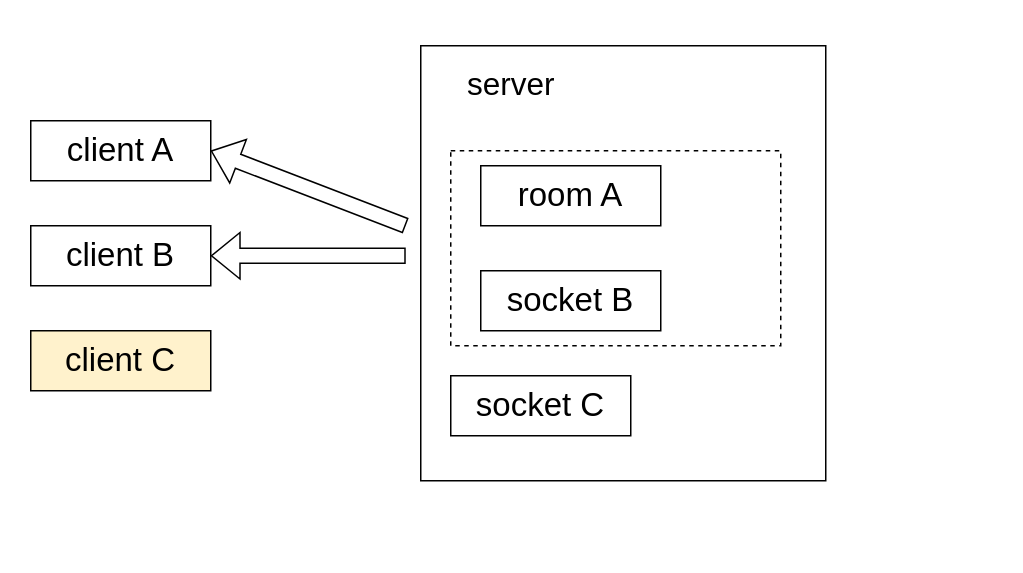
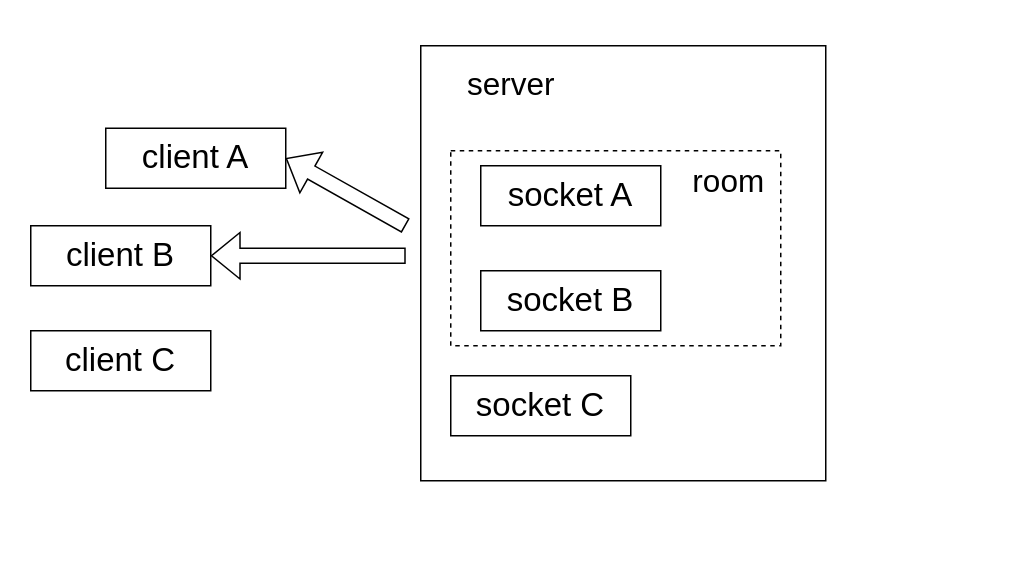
  <mxCell id="0" />
  <mxCell id="1" parent="0" />
- <mxCell id="2" value="&lt;font style=&quot;font-size: 22px;&quot;&gt;client A&lt;/font&gt;" style="rounded=0;whiteSpace=wrap;html=1;" vertex="1" parent="1"><mxGeometry x="20" y="80" width="120" height="40" as="geometry" /></mxCell>
+ <mxCell id="2" value="&lt;font style=&quot;font-size: 22px;&quot;&gt;client A&lt;/font&gt;" style="rounded=0;whiteSpace=wrap;html=1;" vertex="1" parent="1"><mxGeometry x="70" y="85" width="120" height="40" as="geometry" /></mxCell>
  <mxCell id="3" value="" style="group" vertex="1" connectable="0" parent="1"><mxGeometry x="280" y="20" width="380" height="340" as="geometry" /></mxCell>
  <mxCell id="4" value="" style="rounded=0;whiteSpace=wrap;html=1;align=left;" vertex="1" parent="3"><mxGeometry y="10" width="270" height="290" as="geometry" /></mxCell>
  <mxCell id="5" value="&lt;font style=&quot;font-size: 21px;&quot;&gt;server&lt;/font&gt;" style="text;html=1;align=center;verticalAlign=middle;resizable=0;points=[];autosize=1;strokeColor=none;fillColor=none;" vertex="1" parent="3"><mxGeometry x="20" y="15" width="80" height="40" as="geometry" /></mxCell>
  <mxCell id="6" value="" style="rounded=0;whiteSpace=wrap;html=1;dashed=1;" vertex="1" parent="3"><mxGeometry x="20" y="80" width="220" height="130" as="geometry" /></mxCell>
  <mxCell id="7" value="&lt;font style=&quot;font-size: 22px;&quot;&gt;socket B&lt;/font&gt;" style="rounded=0;whiteSpace=wrap;html=1;" vertex="1" parent="3"><mxGeometry x="40" y="160" width="120" height="40" as="geometry" /></mxCell>
- <mxCell id="8" value="&lt;font style=&quot;font-size: 22px;&quot;&gt;room A&lt;/font&gt;" style="rounded=0;whiteSpace=wrap;html=1;" vertex="1" parent="3"><mxGeometry x="40" y="90" width="120" height="40" as="geometry" /></mxCell>
+ <mxCell id="8" value="&lt;font style=&quot;font-size: 22px;&quot;&gt;socket A&lt;/font&gt;" style="rounded=0;whiteSpace=wrap;html=1;" vertex="1" parent="3"><mxGeometry x="40" y="90" width="120" height="40" as="geometry" /></mxCell>
+ <mxCell id="9" value="&lt;font style=&quot;font-size: 21px;&quot;&gt;room&lt;/font&gt;" style="text;html=1;align=center;verticalAlign=middle;resizable=0;points=[];autosize=1;strokeColor=none;fillColor=none;" vertex="1" parent="3"><mxGeometry x="170" y="80" width="70" height="40" as="geometry" /></mxCell>
  <mxCell id="10" value="&lt;font style=&quot;font-size: 22px;&quot;&gt;socket C&lt;/font&gt;" style="rounded=0;whiteSpace=wrap;html=1;" vertex="1" parent="3"><mxGeometry x="20" y="230" width="120" height="40" as="geometry" /></mxCell>
  <mxCell id="11" value="&lt;font style=&quot;font-size: 22px;&quot;&gt;client B&lt;/font&gt;" style="rounded=0;whiteSpace=wrap;html=1;" vertex="1" parent="1"><mxGeometry x="20" y="150" width="120" height="40" as="geometry" /></mxCell>
- <mxCell id="12" value="&lt;font style=&quot;font-size: 22px;&quot;&gt;client C&lt;/font&gt;" style="rounded=0;whiteSpace=wrap;html=1;fillColor=#fff2cc;" vertex="1" parent="1"><mxGeometry x="20" y="220" width="120" height="40" as="geometry" /></mxCell>
+ <mxCell id="12" value="&lt;font style=&quot;font-size: 22px;&quot;&gt;client C&lt;/font&gt;" style="rounded=0;whiteSpace=wrap;html=1;" vertex="1" parent="1"><mxGeometry x="20" y="220" width="120" height="40" as="geometry" /></mxCell>
  <mxCell id="13" value="" style="shape=flexArrow;endArrow=classic;html=1;rounded=0;entryX=1;entryY=0.5;entryDx=0;entryDy=0;" edge="1" parent="1" target="2"><mxGeometry width="50" height="50" relative="1" as="geometry"><mxPoint x="270" y="150" as="sourcePoint" /><mxPoint x="140" y="90" as="targetPoint" /></mxGeometry></mxCell>
  <mxCell id="14" value="" style="shape=flexArrow;endArrow=classic;html=1;rounded=0;entryX=1;entryY=0.5;entryDx=0;entryDy=0;" edge="1" parent="1" target="11"><mxGeometry width="50" height="50" relative="1" as="geometry"><mxPoint x="270" y="170" as="sourcePoint" /><mxPoint x="210" y="70" as="targetPoint" /></mxGeometry></mxCell>
